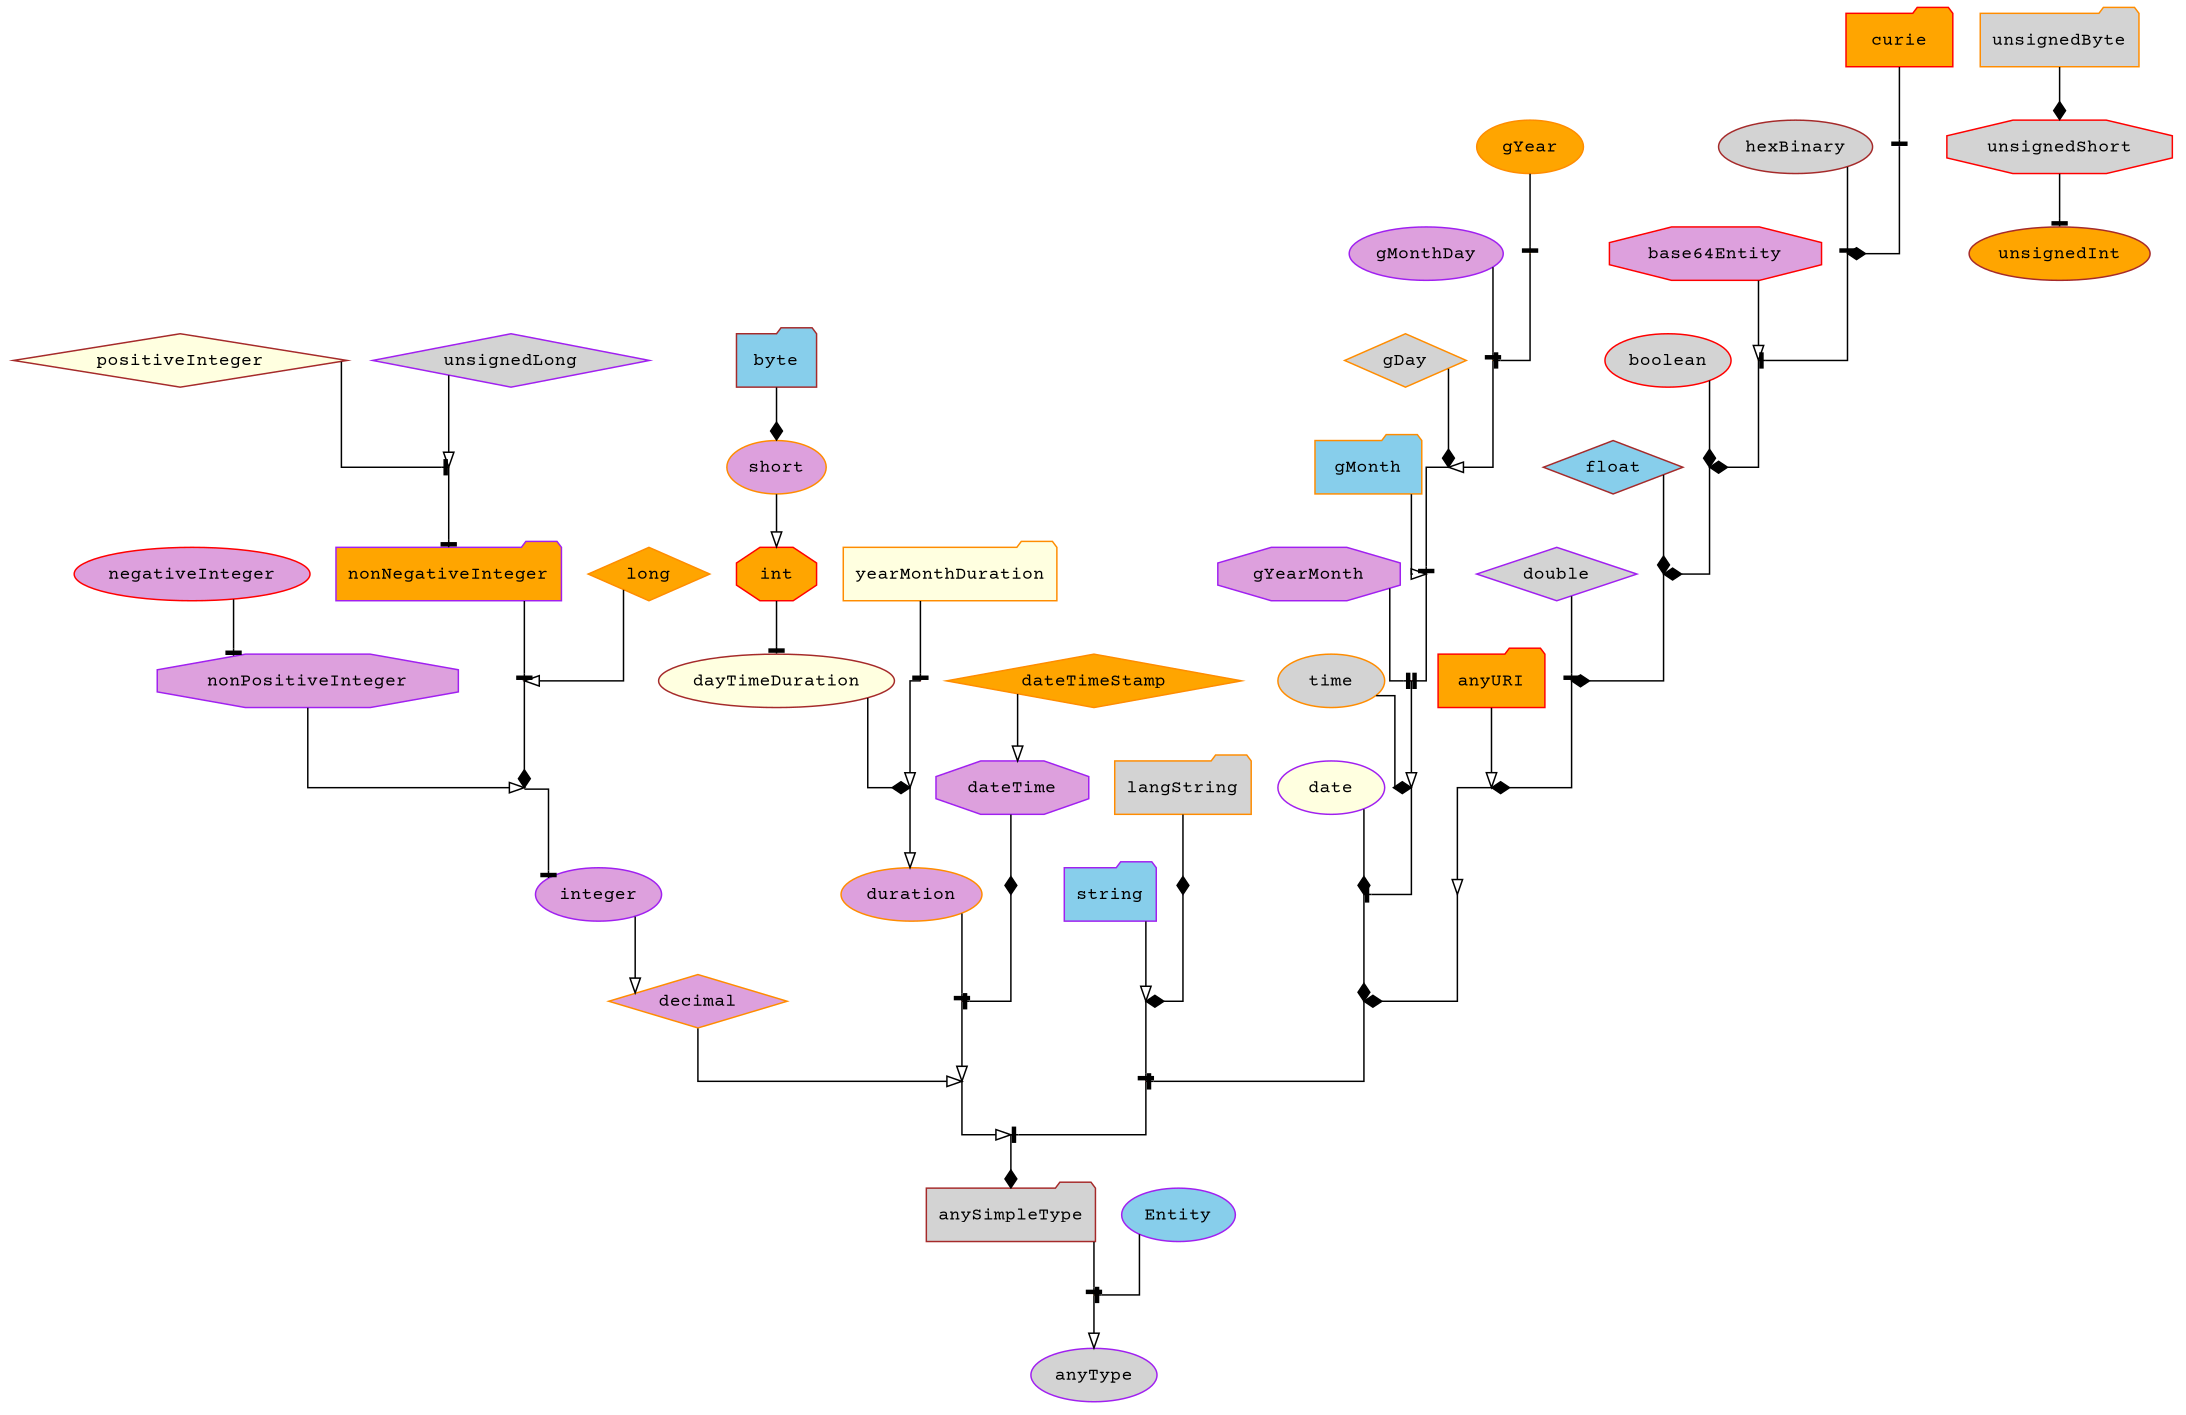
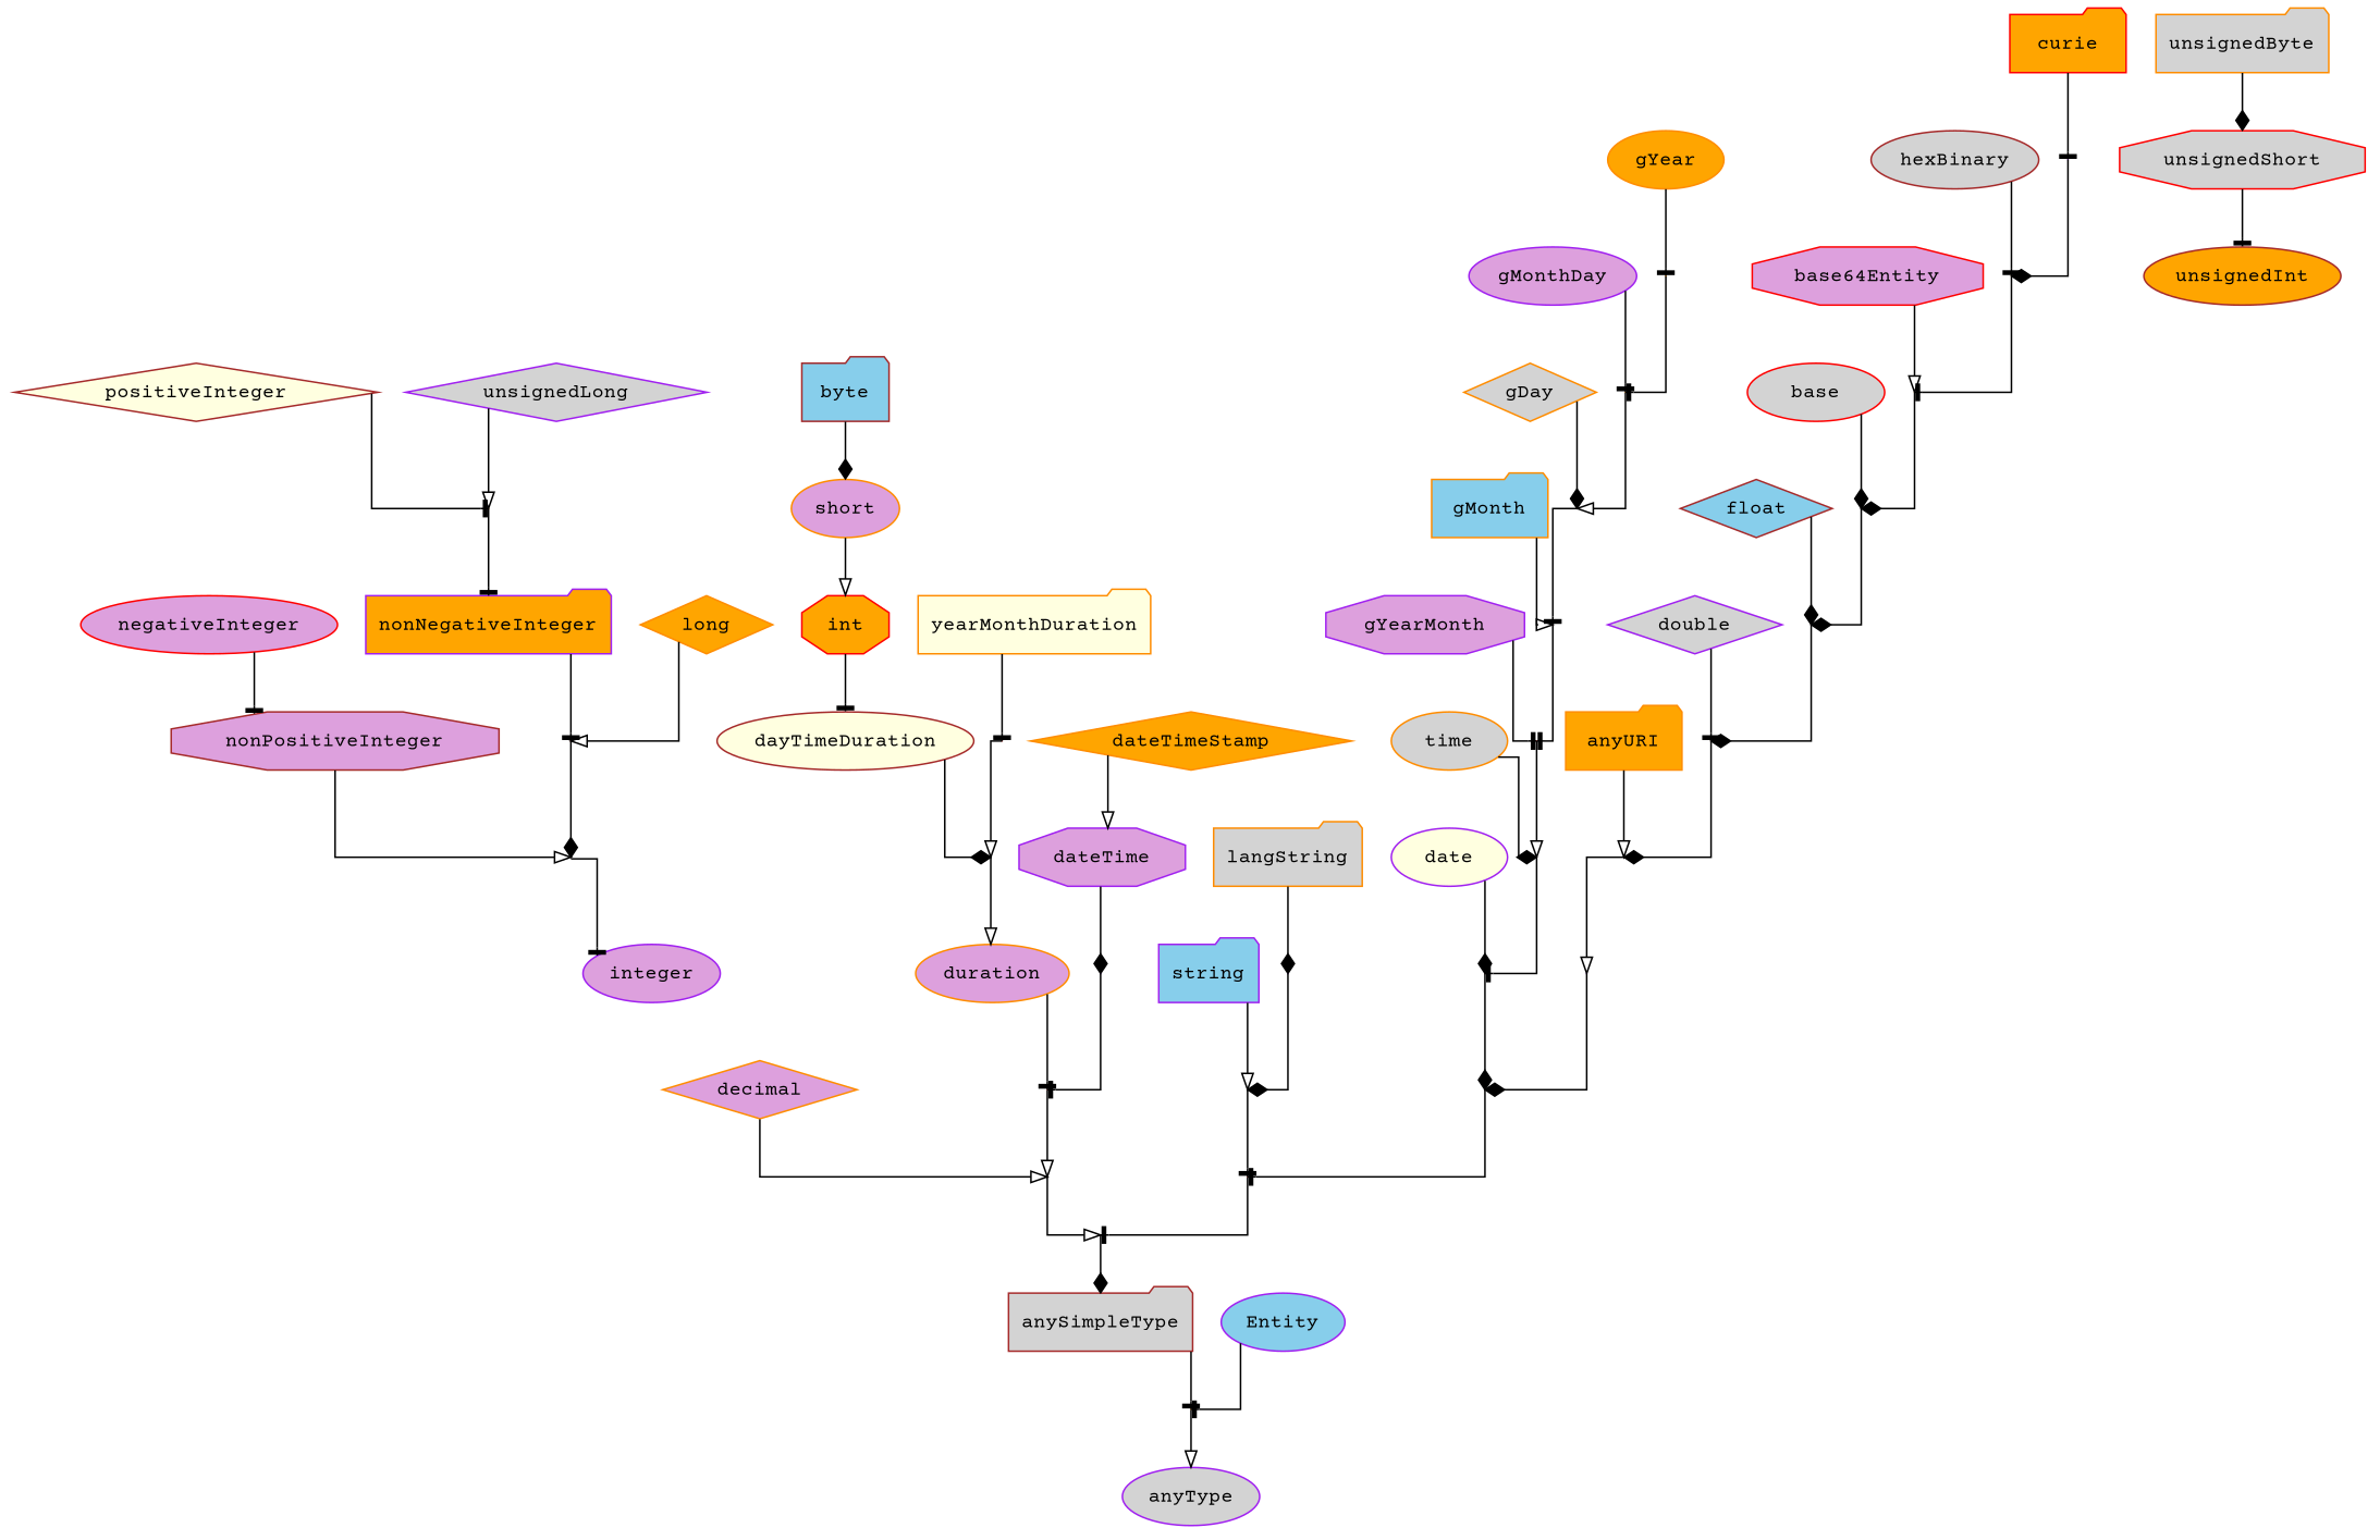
  digraph {
    fontname="Courier Prime"
    splines=ortho
    node [color=darkorange fillcolor=lightgrey fontcolor="#000000" fontname="Courier Prime" fontsize=12 gradientangle=0 shape=point style=filled]
    edge [arrowhead=tee color="#000000" fontcolor="#000000" fontname="Courier Prime" fontsize=10]
    anyType [color=purple shape=ellipse]
    anySimpleType [color=brown shape=folder]
    above_anySimpleType [fillcolor=orange height=0.0 width=0.0]
    Entity [color=purple fillcolor=skyblue shape=ellipse]
    decimal [fillcolor=plum shape=diamond]
    above_decimal [fillcolor=skyblue height=0.0 width=0.0]
    below_anySimpleType [color=red fillcolor=plum height=0.0 width=0.0]
    duration [fillcolor=plum shape=ellipse]
    above_duration [color=brown fillcolor=plum height=0.0 width=0.0]
    dateTime [color=purple fillcolor=plum shape=octagon]
    above_dateTime [color=purple fillcolor=orange height=0.0 width=0.0]
    integer [color=purple fillcolor=plum shape=ellipse]
    dayTimeDuration [color=brown fillcolor=lightyellow shape=ellipse]
    above_dayTimeDuration [height=0.0 width=0.0]
    yearMonthDuration [fillcolor=lightyellow shape=folder]
    above_yearMonthDuration [color=brown height=0.0 width=0.0]
    dateTimeStamp [fillcolor=orange shape=diamond]
-   nonPositiveInteger [color=purple fillcolor=plum shape=octagon]
+   nonPositiveInteger [color=brown fillcolor=plum shape=octagon]
    above_nonPositiveInteger [color=brown fillcolor=skyblue height=0.0 width=0.0]
    nonNegativeInteger [color=purple fillcolor=orange shape=folder]
    above_nonNegativeInteger [color=red fillcolor=lightyellow height=0.0 width=0.0]
    negativeInteger [color=red fillcolor=plum shape=ellipse]
    positiveInteger [color=brown fillcolor=lightyellow shape=diamond]
    above_unsignedLong [fillcolor=lightyellow height=0.0 width=0.0]
    unsignedLong [color=purple shape=diamond]
    long [fillcolor=orange shape=diamond]
    unsignedInt [color=brown fillcolor=orange shape=ellipse]
    int [color=red fillcolor=orange shape=octagon]
    unsignedShort [color=red shape=octagon]
    short [fillcolor=plum shape=ellipse]
    string [color=purple fillcolor=skyblue shape=folder]
    above_string [height=0.0 width=0.0]
    below_anySimpleType2 [color=brown height=0.0 width=0.0]
    langString [shape=folder]
    above_langString [color=purple fillcolor=orange height=0.0 width=0.0]
    unsignedByte [shape=folder]
    byte [color=brown fillcolor=skyblue shape=folder]
    date [color=purple fillcolor=lightyellow shape=ellipse width=1.0]
    above_date [color=brown fillcolor=lightyellow height=0.0 width=0.0]
    below_anySimpleType3 [fillcolor=orange height=0.0 width=0.0]
    time [shape=ellipse width=1.0]
    above_time [color=red height=0.0 width=0.0]
    gYearMonth [color=purple fillcolor=plum shape=octagon width=1.0]
    above_gYearMonth [color=brown fillcolor=plum height=0.0 width=0.0]
    gMonth [fillcolor=skyblue shape=folder width=1.0]
    above_gMonth [color=red height=0.0 width=0.0]
    gDay [shape=diamond width=1.0]
    above_gDay [color=red fillcolor=skyblue height=0.0 width=0.0]
    gMonthDay [color=purple fillcolor=plum shape=ellipse width=1.0]
    above_gMonthDay [fillcolor=plum height=0.0 width=0.0]
    gYear [fillcolor=orange shape=ellipse width=1.0]
    above_gYear [fillcolor=orange height=0.0 width=0.0]
-   anyURI [color=red fillcolor=orange shape=folder width=1.0]
+   anyURI [fillcolor=orange shape=folder width=1.0]
    above_anyURI [color=brown fillcolor=skyblue height=0.0 width=0.0]
    below_anySimpleType4 [color=purple fillcolor=plum height=0.0 width=0.0]
    double [color=purple shape=diamond width=1.0]
    above_double [height=0.0 width=0.0]
    float [color=brown fillcolor=skyblue shape=diamond width=1.0]
    above_float [color=brown fillcolor=skyblue height=0.0 width=0.0]
-   boolean [color=red shape=ellipse width=1.0]
+   boolean [color=red shape=ellipse width=1.0 label=base]
    above_boolean [color=brown height=0.0 width=0.0]
    n62 [color=red fillcolor=plum label=base64Entity shape=octagon width=1.0]
    above_base64Binary [fillcolor=orange height=0.0 width=0.0]
    hexBinary [color=brown shape=ellipse width=1.0]
    above_hexBinary [fillcolor=skyblue height=0.0 width=0.0]
    curie [color=red fillcolor=orange shape=folder width=1.0]
    above_curie [color=purple height=0.0 width=0.0]
    anySimpleType -> above_anySimpleType
    above_anySimpleType -> anyType [arrowhead=onormal]
    Entity -> above_anySimpleType
    decimal -> above_decimal [arrowhead=onormal]
    above_decimal -> below_anySimpleType [arrowhead=onormal]
    below_anySimpleType -> anySimpleType [arrowhead=diamond]
    duration -> above_duration
    above_duration -> above_decimal [arrowhead=onormal]
    dateTime -> above_dateTime [arrowhead=diamond]
    above_dateTime -> above_duration
-   integer -> decimal [arrowhead=onormal]
    dayTimeDuration -> above_dayTimeDuration [arrowhead=diamond]
    above_dayTimeDuration -> duration [arrowhead=onormal]
    yearMonthDuration -> above_yearMonthDuration
    above_yearMonthDuration -> above_dayTimeDuration [arrowhead=onormal]
    dateTimeStamp -> dateTime [arrowhead=onormal]
    nonPositiveInteger -> above_nonPositiveInteger [arrowhead=onormal]
    above_nonPositiveInteger -> integer
    nonNegativeInteger -> above_nonNegativeInteger
    above_nonNegativeInteger -> above_nonPositiveInteger [arrowhead=diamond]
    negativeInteger -> nonPositiveInteger
    positiveInteger -> above_unsignedLong
    above_unsignedLong -> nonNegativeInteger
    unsignedLong -> above_unsignedLong [arrowhead=onormal]
    long -> above_nonNegativeInteger [arrowhead=onormal]
    int -> dayTimeDuration
    unsignedShort -> unsignedInt
    short -> int [arrowhead=onormal]
    string -> above_string [arrowhead=onormal]
    above_string -> below_anySimpleType2
    below_anySimpleType2 -> below_anySimpleType
    langString -> above_langString [arrowhead=diamond]
    above_langString -> above_string [arrowhead=diamond]
    unsignedByte -> unsignedShort [arrowhead=diamond]
    byte -> short [arrowhead=diamond]
    date -> above_date [arrowhead=diamond]
    above_date -> below_anySimpleType3 [arrowhead=diamond]
    below_anySimpleType3 -> below_anySimpleType2
    time -> above_time [arrowhead=diamond]
    above_time -> above_date
    gYearMonth -> above_gYearMonth
    above_gYearMonth -> above_time [arrowhead=onormal]
    gMonth -> above_gMonth [arrowhead=onormal]
    above_gMonth -> above_gYearMonth
    gDay -> above_gDay [arrowhead=diamond]
    above_gDay -> above_gMonth
    gMonthDay -> above_gMonthDay
    above_gMonthDay -> above_gDay [arrowhead=onormal]
    gYear -> above_gYear
    above_gYear -> above_gMonthDay
    anyURI -> above_anyURI [arrowhead=onormal]
    above_anyURI -> below_anySimpleType4 [arrowhead=onormal]
    below_anySimpleType4 -> below_anySimpleType3 [arrowhead=diamond]
    double -> above_double
    above_double -> above_anyURI [arrowhead=diamond]
    float -> above_float [arrowhead=diamond]
    above_float -> above_double [arrowhead=diamond]
    boolean -> above_boolean [arrowhead=diamond]
    above_boolean -> above_float [arrowhead=diamond]
    n62 -> above_base64Binary [arrowhead=onormal]
    above_base64Binary -> above_boolean [arrowhead=diamond]
    hexBinary -> above_hexBinary
    above_hexBinary -> above_base64Binary
    curie -> above_curie
    above_curie -> above_hexBinary [arrowhead=diamond]
  }
